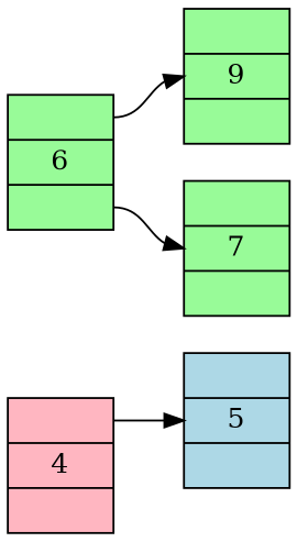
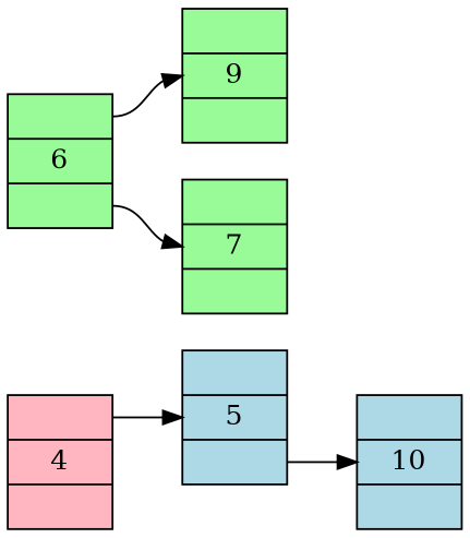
  digraph {
    rankdir=LR
    node [fillcolor=palegreen shape=record style=filled]
    edge [headport=f1 tailport=f0]
    n1 [fillcolor=lightpink label="<f0> |<f1> 4|<f2> "]
    n2 [fillcolor=lightblue label="<f0> |<f1> 5|<f2> "]
+   n3 [fillcolor=lightblue label="<f0> |<f1> 10|<f2> "]
    n4 [label="<f0> |<f1> 6|<f2> "]
    n5 [label="<f0> |<f1> 9|<f2> "]
    n6 [label="<f0> |<f1> 7|<f2> "]
    n1 -> n2
+   n2 -> n3 [tailport=f2]
    n4 -> n5
    n4 -> n6 [tailport=f2]
  }
